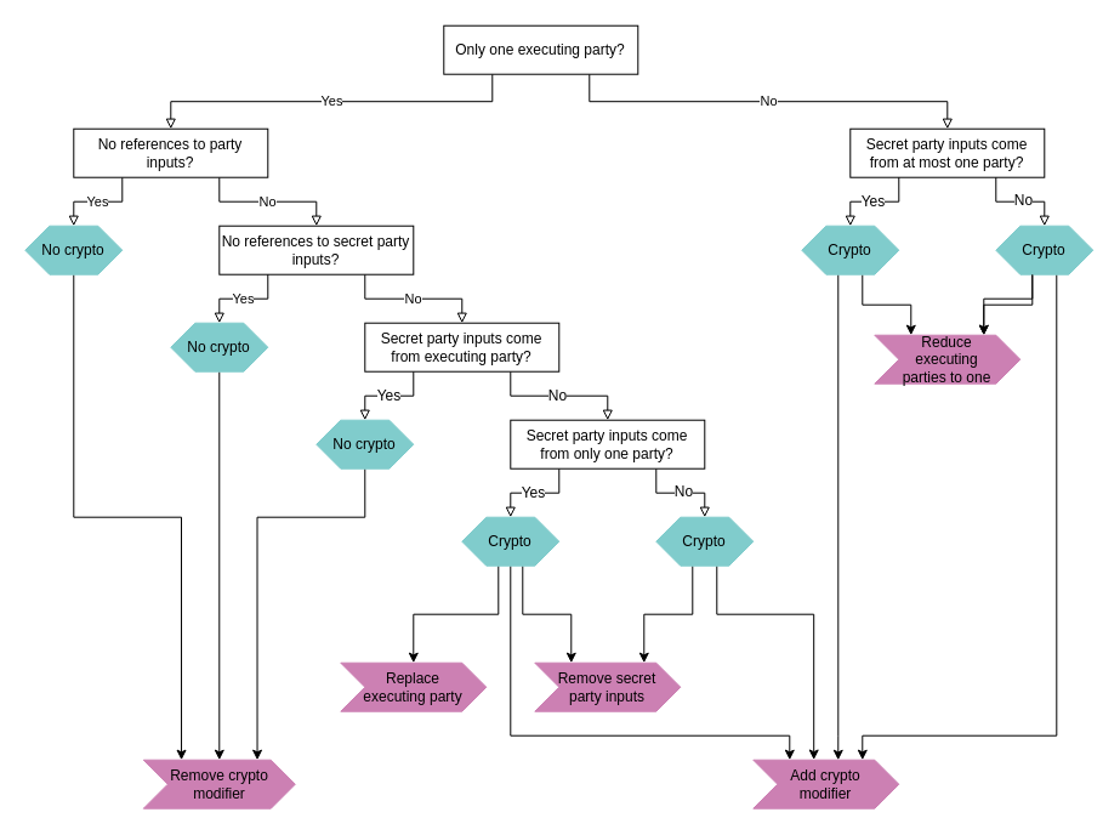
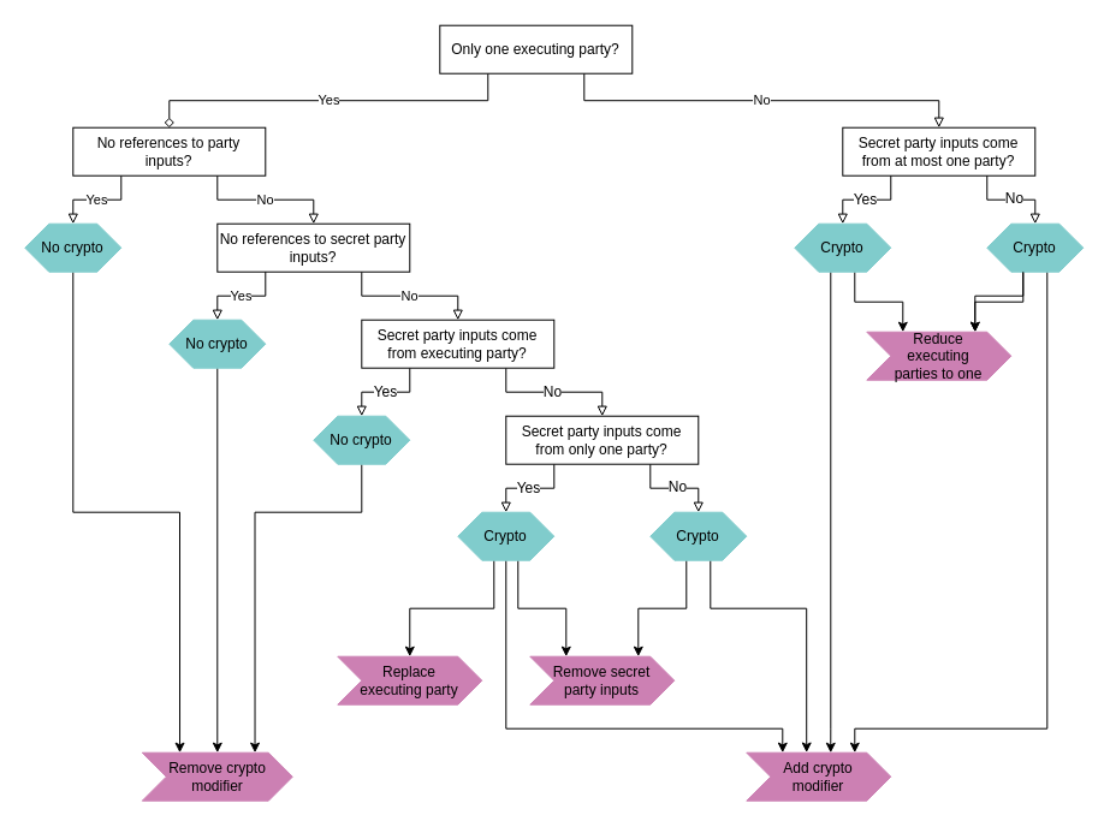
  <mxCell id="0" />
  <mxCell id="1" parent="0" />
- <mxCell id="2" value="Yes" style="edgeStyle=orthogonalEdgeStyle;rounded=0;orthogonalLoop=1;jettySize=auto;html=1;exitX=0.25;exitY=1;exitDx=0;exitDy=0;entryX=0.5;entryY=0;entryDx=0;entryDy=0;endArrow=block;endFill=0;" parent="1" source="4" target="7" edge="1"><mxGeometry relative="1" as="geometry" /></mxCell>
+ <mxCell id="2" value="Yes" style="edgeStyle=orthogonalEdgeStyle;rounded=0;orthogonalLoop=1;jettySize=auto;html=1;exitX=0.25;exitY=1;exitDx=0;exitDy=0;entryX=0.5;entryY=0;entryDx=0;entryDy=0;endArrow=diamond;endFill=0;" parent="1" source="4" target="7" edge="1"><mxGeometry relative="1" as="geometry" /></mxCell>
  <mxCell id="3" value="No" style="edgeStyle=orthogonalEdgeStyle;rounded=0;orthogonalLoop=1;jettySize=auto;html=1;exitX=0.75;exitY=1;exitDx=0;exitDy=0;endArrow=block;endFill=0;" parent="1" source="4" target="34" edge="1"><mxGeometry relative="1" as="geometry" /></mxCell>
  <mxCell id="4" value="Only one executing party?" style="rounded=0;whiteSpace=wrap;html=1;imageWidth=30;" parent="1" vertex="1"><mxGeometry x="365.29" y="20.71" width="160" height="40" as="geometry" /></mxCell>
  <mxCell id="5" value="Yes" style="edgeStyle=orthogonalEdgeStyle;rounded=0;orthogonalLoop=1;jettySize=auto;html=1;exitX=0.25;exitY=1;exitDx=0;exitDy=0;entryX=0.5;entryY=0;entryDx=0;entryDy=0;endArrow=block;endFill=0;" parent="1" source="7" target="9" edge="1"><mxGeometry relative="1" as="geometry" /></mxCell>
  <mxCell id="6" value="No" style="edgeStyle=orthogonalEdgeStyle;rounded=0;orthogonalLoop=1;jettySize=auto;html=1;exitX=0.75;exitY=1;exitDx=0;exitDy=0;entryX=0.5;entryY=0;entryDx=0;entryDy=0;endArrow=block;endFill=0;" parent="1" source="7" target="11" edge="1"><mxGeometry relative="1" as="geometry" /></mxCell>
  <mxCell id="7" value="No references to party inputs?" style="rounded=0;whiteSpace=wrap;html=1;imageWidth=30;" parent="1" vertex="1"><mxGeometry x="60.29" y="105.71" width="160" height="40" as="geometry" /></mxCell>
  <mxCell id="8" style="edgeStyle=orthogonalEdgeStyle;rounded=0;orthogonalLoop=1;jettySize=auto;html=1;exitX=0.5;exitY=1;exitDx=0;exitDy=0;entryX=0.25;entryY=0;entryDx=0;entryDy=0;" parent="1" source="9" target="46" edge="1"><mxGeometry relative="1" as="geometry" /></mxCell>
  <mxCell id="9" value="No crypto" style="shape=hexagon;perimeter=hexagonPerimeter2;whiteSpace=wrap;html=1;fillColor=#80cccc;strokeColor=#80CCCC;" parent="1" vertex="1"><mxGeometry x="20.29" y="185.71" width="80" height="40" as="geometry" /></mxCell>
  <mxCell id="10" value="No" style="edgeStyle=orthogonalEdgeStyle;rounded=0;orthogonalLoop=1;jettySize=auto;html=1;exitX=0.75;exitY=1;exitDx=0;exitDy=0;entryX=0.5;entryY=0;entryDx=0;entryDy=0;endArrow=block;endFill=0;" parent="1" source="11" target="19" edge="1"><mxGeometry relative="1" as="geometry" /></mxCell>
  <mxCell id="11" value="No references to secret party inputs?" style="rounded=0;whiteSpace=wrap;html=1;imageWidth=30;" parent="1" vertex="1"><mxGeometry x="180.29" y="185.71" width="160" height="40" as="geometry" /></mxCell>
  <mxCell id="12" value="Yes" style="edgeStyle=orthogonalEdgeStyle;rounded=0;orthogonalLoop=1;jettySize=auto;html=1;entryX=0.5;entryY=0;entryDx=0;entryDy=0;exitX=0.25;exitY=1;exitDx=0;exitDy=0;endArrow=block;endFill=0;" parent="1" source="11" target="14" edge="1"><mxGeometry relative="1" as="geometry"><mxPoint x="230.29" y="235.71" as="sourcePoint" /></mxGeometry></mxCell>
  <mxCell id="13" style="edgeStyle=orthogonalEdgeStyle;rounded=0;orthogonalLoop=1;jettySize=auto;html=1;exitX=0.5;exitY=1;exitDx=0;exitDy=0;" parent="1" source="14" target="46" edge="1"><mxGeometry relative="1" as="geometry" /></mxCell>
  <mxCell id="14" value="No crypto" style="shape=hexagon;perimeter=hexagonPerimeter2;whiteSpace=wrap;html=1;fillColor=#80cccc;strokeColor=#80CCCC;" parent="1" vertex="1"><mxGeometry x="140.29" y="265.71" width="80" height="40" as="geometry" /></mxCell>
  <mxCell id="15" style="edgeStyle=orthogonalEdgeStyle;rounded=0;orthogonalLoop=1;jettySize=auto;html=1;exitX=0.25;exitY=1;exitDx=0;exitDy=0;entryX=0.5;entryY=0;entryDx=0;entryDy=0;endArrow=block;endFill=0;" parent="1" source="19" target="26" edge="1"><mxGeometry relative="1" as="geometry" /></mxCell>
  <mxCell id="16" value="Yes" style="text;html=1;align=center;verticalAlign=middle;resizable=0;points=[];labelBackgroundColor=#ffffff;" parent="15" vertex="1" connectable="0"><mxGeometry x="0.025" relative="1" as="geometry"><mxPoint as="offset" /></mxGeometry></mxCell>
  <mxCell id="17" style="edgeStyle=orthogonalEdgeStyle;rounded=0;orthogonalLoop=1;jettySize=auto;html=1;exitX=0.75;exitY=1;exitDx=0;exitDy=0;entryX=0.5;entryY=0;entryDx=0;entryDy=0;endArrow=block;endFill=0;" parent="1" source="19" target="24" edge="1"><mxGeometry relative="1" as="geometry" /></mxCell>
  <mxCell id="18" value="No" style="text;html=1;align=center;verticalAlign=middle;resizable=0;points=[];labelBackgroundColor=#ffffff;" parent="17" vertex="1" connectable="0"><mxGeometry x="-0.033" relative="1" as="geometry"><mxPoint as="offset" /></mxGeometry></mxCell>
  <mxCell id="19" value="Secret party inputs come from executing party?" style="rounded=0;whiteSpace=wrap;html=1;imageWidth=30;" parent="1" vertex="1"><mxGeometry x="300.29" y="265.71" width="160" height="40" as="geometry" /></mxCell>
  <mxCell id="20" style="edgeStyle=orthogonalEdgeStyle;rounded=0;orthogonalLoop=1;jettySize=auto;html=1;exitX=0.25;exitY=1;exitDx=0;exitDy=0;entryX=0.5;entryY=0;entryDx=0;entryDy=0;endArrow=block;endFill=0;" parent="1" source="24" target="30" edge="1"><mxGeometry relative="1" as="geometry" /></mxCell>
  <mxCell id="21" value="Yes" style="text;html=1;align=center;verticalAlign=middle;resizable=0;points=[];labelBackgroundColor=#ffffff;" parent="20" vertex="1" connectable="0"><mxGeometry x="0.05" relative="1" as="geometry"><mxPoint as="offset" /></mxGeometry></mxCell>
  <mxCell id="22" style="edgeStyle=orthogonalEdgeStyle;rounded=0;orthogonalLoop=1;jettySize=auto;html=1;exitX=0.75;exitY=1;exitDx=0;exitDy=0;entryX=0.5;entryY=0;entryDx=0;entryDy=0;endArrow=block;endFill=0;" parent="1" source="24" target="33" edge="1"><mxGeometry relative="1" as="geometry" /></mxCell>
  <mxCell id="23" value="No" style="text;html=1;align=center;verticalAlign=middle;resizable=0;points=[];labelBackgroundColor=#ffffff;" parent="22" vertex="1" connectable="0"><mxGeometry x="0.05" y="1" relative="1" as="geometry"><mxPoint as="offset" /></mxGeometry></mxCell>
  <mxCell id="24" value="Secret party inputs come from only one party?" style="rounded=0;whiteSpace=wrap;html=1;imageWidth=30;" parent="1" vertex="1"><mxGeometry x="420.29" y="345.71" width="160" height="40" as="geometry" /></mxCell>
  <mxCell id="25" style="edgeStyle=orthogonalEdgeStyle;rounded=0;orthogonalLoop=1;jettySize=auto;html=1;exitX=0.5;exitY=1;exitDx=0;exitDy=0;entryX=0.75;entryY=0;entryDx=0;entryDy=0;" parent="1" source="26" target="46" edge="1"><mxGeometry relative="1" as="geometry"><Array as="points"><mxPoint x="300.29" y="425.71" /><mxPoint x="212.29" y="425.71" /></Array></mxGeometry></mxCell>
  <mxCell id="26" value="No crypto" style="shape=hexagon;perimeter=hexagonPerimeter2;whiteSpace=wrap;html=1;fillColor=#80cccc;strokeColor=#80CCCC;" parent="1" vertex="1"><mxGeometry x="260.29" y="345.71" width="80" height="40" as="geometry" /></mxCell>
  <mxCell id="27" style="edgeStyle=orthogonalEdgeStyle;rounded=0;orthogonalLoop=1;jettySize=auto;html=1;exitX=0.375;exitY=1;exitDx=0;exitDy=0;entryX=0.5;entryY=0;entryDx=0;entryDy=0;" parent="1" source="30" target="48" edge="1"><mxGeometry relative="1" as="geometry" /></mxCell>
  <mxCell id="28" style="edgeStyle=orthogonalEdgeStyle;rounded=0;orthogonalLoop=1;jettySize=auto;html=1;exitX=0.5;exitY=1;exitDx=0;exitDy=0;entryX=0.25;entryY=0;entryDx=0;entryDy=0;" parent="1" source="30" target="45" edge="1"><mxGeometry relative="1" as="geometry"><Array as="points"><mxPoint x="420.29" y="605.71" /><mxPoint x="650.29" y="605.71" /></Array></mxGeometry></mxCell>
  <mxCell id="29" style="edgeStyle=orthogonalEdgeStyle;rounded=0;orthogonalLoop=1;jettySize=auto;html=1;exitX=0.625;exitY=1;exitDx=0;exitDy=0;entryX=0.25;entryY=0;entryDx=0;entryDy=0;" parent="1" source="30" target="47" edge="1"><mxGeometry relative="1" as="geometry" /></mxCell>
  <mxCell id="30" value="Crypto" style="shape=hexagon;perimeter=hexagonPerimeter2;whiteSpace=wrap;html=1;fillColor=#80cccc;strokeColor=#80CCCC;" parent="1" vertex="1"><mxGeometry x="380.29" y="425.71" width="80" height="40" as="geometry" /></mxCell>
  <mxCell id="31" style="edgeStyle=orthogonalEdgeStyle;rounded=0;orthogonalLoop=1;jettySize=auto;html=1;exitX=0.625;exitY=1;exitDx=0;exitDy=0;entryX=0.416;entryY=-0.004;entryDx=0;entryDy=0;entryPerimeter=0;" parent="1" source="33" target="45" edge="1"><mxGeometry relative="1" as="geometry"><mxPoint x="668.29" y="624.71" as="targetPoint" /><Array as="points"><mxPoint x="590.29" y="505.71" /><mxPoint x="670.29" y="505.71" /></Array></mxGeometry></mxCell>
  <mxCell id="32" style="edgeStyle=orthogonalEdgeStyle;rounded=0;orthogonalLoop=1;jettySize=auto;html=1;exitX=0.375;exitY=1;exitDx=0;exitDy=0;entryX=0.75;entryY=0;entryDx=0;entryDy=0;" parent="1" source="33" target="47" edge="1"><mxGeometry relative="1" as="geometry" /></mxCell>
  <mxCell id="33" value="Crypto" style="shape=hexagon;perimeter=hexagonPerimeter2;whiteSpace=wrap;html=1;fillColor=#80cccc;strokeColor=#80CCCC;" parent="1" vertex="1"><mxGeometry x="540.29" y="425.71" width="80" height="40" as="geometry" /></mxCell>
  <mxCell id="34" value="Secret party inputs come from at most one party?" style="rounded=0;whiteSpace=wrap;html=1;imageWidth=30;" parent="1" vertex="1"><mxGeometry x="700.29" y="105.71" width="160" height="40" as="geometry" /></mxCell>
  <mxCell id="35" style="edgeStyle=orthogonalEdgeStyle;rounded=0;orthogonalLoop=1;jettySize=auto;html=1;entryX=0.5;entryY=0;entryDx=0;entryDy=0;exitX=0.25;exitY=1;exitDx=0;exitDy=0;endArrow=block;endFill=0;" parent="1" source="34" target="41" edge="1"><mxGeometry relative="1" as="geometry"><mxPoint x="470.29" y="185.71" as="sourcePoint" /></mxGeometry></mxCell>
  <mxCell id="36" value="Yes" style="text;html=1;align=center;verticalAlign=middle;resizable=0;points=[];labelBackgroundColor=#ffffff;" parent="35" vertex="1" connectable="0"><mxGeometry x="0.05" relative="1" as="geometry"><mxPoint as="offset" /></mxGeometry></mxCell>
  <mxCell id="37" style="edgeStyle=orthogonalEdgeStyle;rounded=0;orthogonalLoop=1;jettySize=auto;html=1;entryX=0.5;entryY=0;entryDx=0;entryDy=0;exitX=0.75;exitY=1;exitDx=0;exitDy=0;endArrow=block;endFill=0;" parent="1" source="34" target="44" edge="1"><mxGeometry relative="1" as="geometry"><mxPoint x="500.29" y="165.71" as="sourcePoint" /></mxGeometry></mxCell>
  <mxCell id="38" value="No" style="text;html=1;align=center;verticalAlign=middle;resizable=0;points=[];labelBackgroundColor=#ffffff;" parent="37" vertex="1" connectable="0"><mxGeometry x="0.05" y="1" relative="1" as="geometry"><mxPoint as="offset" /></mxGeometry></mxCell>
  <mxCell id="39" style="edgeStyle=orthogonalEdgeStyle;rounded=0;orthogonalLoop=1;jettySize=auto;html=1;exitX=0.375;exitY=1;exitDx=0;exitDy=0;entryX=0.583;entryY=0.002;entryDx=0;entryDy=0;entryPerimeter=0;" parent="1" source="41" target="45" edge="1"><mxGeometry relative="1" as="geometry"><Array as="points"><mxPoint x="690.29" y="605.71" /></Array></mxGeometry></mxCell>
  <mxCell id="40" style="edgeStyle=orthogonalEdgeStyle;rounded=0;orthogonalLoop=1;jettySize=auto;html=1;exitX=0.625;exitY=1;exitDx=0;exitDy=0;entryX=0.25;entryY=0;entryDx=0;entryDy=0;" parent="1" source="41" target="49" edge="1"><mxGeometry relative="1" as="geometry" /></mxCell>
  <mxCell id="41" value="Crypto" style="shape=hexagon;perimeter=hexagonPerimeter2;whiteSpace=wrap;html=1;fillColor=#80cccc;strokeColor=#80CCCC;" parent="1" vertex="1"><mxGeometry x="660.29" y="185.71" width="80" height="40" as="geometry" /></mxCell>
  <mxCell id="42" style="edgeStyle=orthogonalEdgeStyle;rounded=0;orthogonalLoop=1;jettySize=auto;html=1;exitX=0.625;exitY=1;exitDx=0;exitDy=0;entryX=0.75;entryY=0;entryDx=0;entryDy=0;" parent="1" source="44" target="45" edge="1"><mxGeometry relative="1" as="geometry"><Array as="points"><mxPoint x="870.29" y="605.71" /><mxPoint x="710.29" y="605.71" /></Array></mxGeometry></mxCell>
  <mxCell id="43" style="edgeStyle=orthogonalEdgeStyle;rounded=0;orthogonalLoop=1;jettySize=auto;html=1;exitX=0.375;exitY=1;exitDx=0;exitDy=0;entryX=0.75;entryY=0;entryDx=0;entryDy=0;" parent="1" source="44" target="49" edge="1"><mxGeometry relative="1" as="geometry" /></mxCell>
  <mxCell id="44" value="Crypto" style="shape=hexagon;perimeter=hexagonPerimeter2;whiteSpace=wrap;html=1;fillColor=#80cccc;strokeColor=#80CCCC;" parent="1" vertex="1"><mxGeometry x="820.29" y="185.71" width="80" height="40" as="geometry" /></mxCell>
  <mxCell id="45" value="Add crypto modifier" style="shape=step;perimeter=stepPerimeter;whiteSpace=wrap;html=1;fixedSize=1;spacingLeft=15;spacingRight=15;fillColor=#cc80b3;strokeColor=#CC80B3;" parent="1" vertex="1"><mxGeometry x="620.29" y="625.71" width="120" height="40" as="geometry" /></mxCell>
  <mxCell id="46" value="Remove crypto modifier" style="shape=step;perimeter=stepPerimeter;whiteSpace=wrap;html=1;fixedSize=1;spacingLeft=15;spacingRight=15;fillColor=#cc80b3;strokeColor=#CC80B3;" parent="1" vertex="1"><mxGeometry x="117.79" y="625.71" width="125" height="40" as="geometry" /></mxCell>
  <mxCell id="47" value="Remove secret party inputs" style="shape=step;perimeter=stepPerimeter;whiteSpace=wrap;html=1;fixedSize=1;spacingLeft=15;spacingRight=15;fillColor=#cc80b3;strokeColor=#CC80B3;" parent="1" vertex="1"><mxGeometry x="440.29" y="545.71" width="120" height="40" as="geometry" /></mxCell>
  <mxCell id="48" value="Replace executing party" style="shape=step;perimeter=stepPerimeter;whiteSpace=wrap;html=1;fixedSize=1;spacingLeft=15;spacingRight=15;fillColor=#cc80b3;strokeColor=#CC80B3;" parent="1" vertex="1"><mxGeometry x="280.29" y="545.71" width="120" height="40" as="geometry" /></mxCell>
  <mxCell id="49" value="Reduce executing parties to one" style="shape=step;perimeter=stepPerimeter;whiteSpace=wrap;html=1;fixedSize=1;spacingLeft=15;spacingRight=15;fillColor=#cc80b3;strokeColor=#CC80B3;" parent="1" vertex="1"><mxGeometry x="720.29" y="275.71" width="120" height="40" as="geometry" /></mxCell>
  <mxCell id="50" style="edgeStyle=orthogonalEdgeStyle;rounded=0;orthogonalLoop=1;jettySize=auto;html=1;exitX=0.375;exitY=1;exitDx=0;exitDy=0;entryX=0.75;entryY=0;entryDx=0;entryDy=0;" parent="1" source="44" target="49" edge="1"><mxGeometry relative="1" as="geometry"><mxPoint x="850.29" y="225.71" as="sourcePoint" /><mxPoint x="810.29" y="265.71" as="targetPoint" /><Array as="points"><mxPoint x="851.29" y="245.71" /><mxPoint x="811.29" y="245.71" /></Array></mxGeometry></mxCell>
